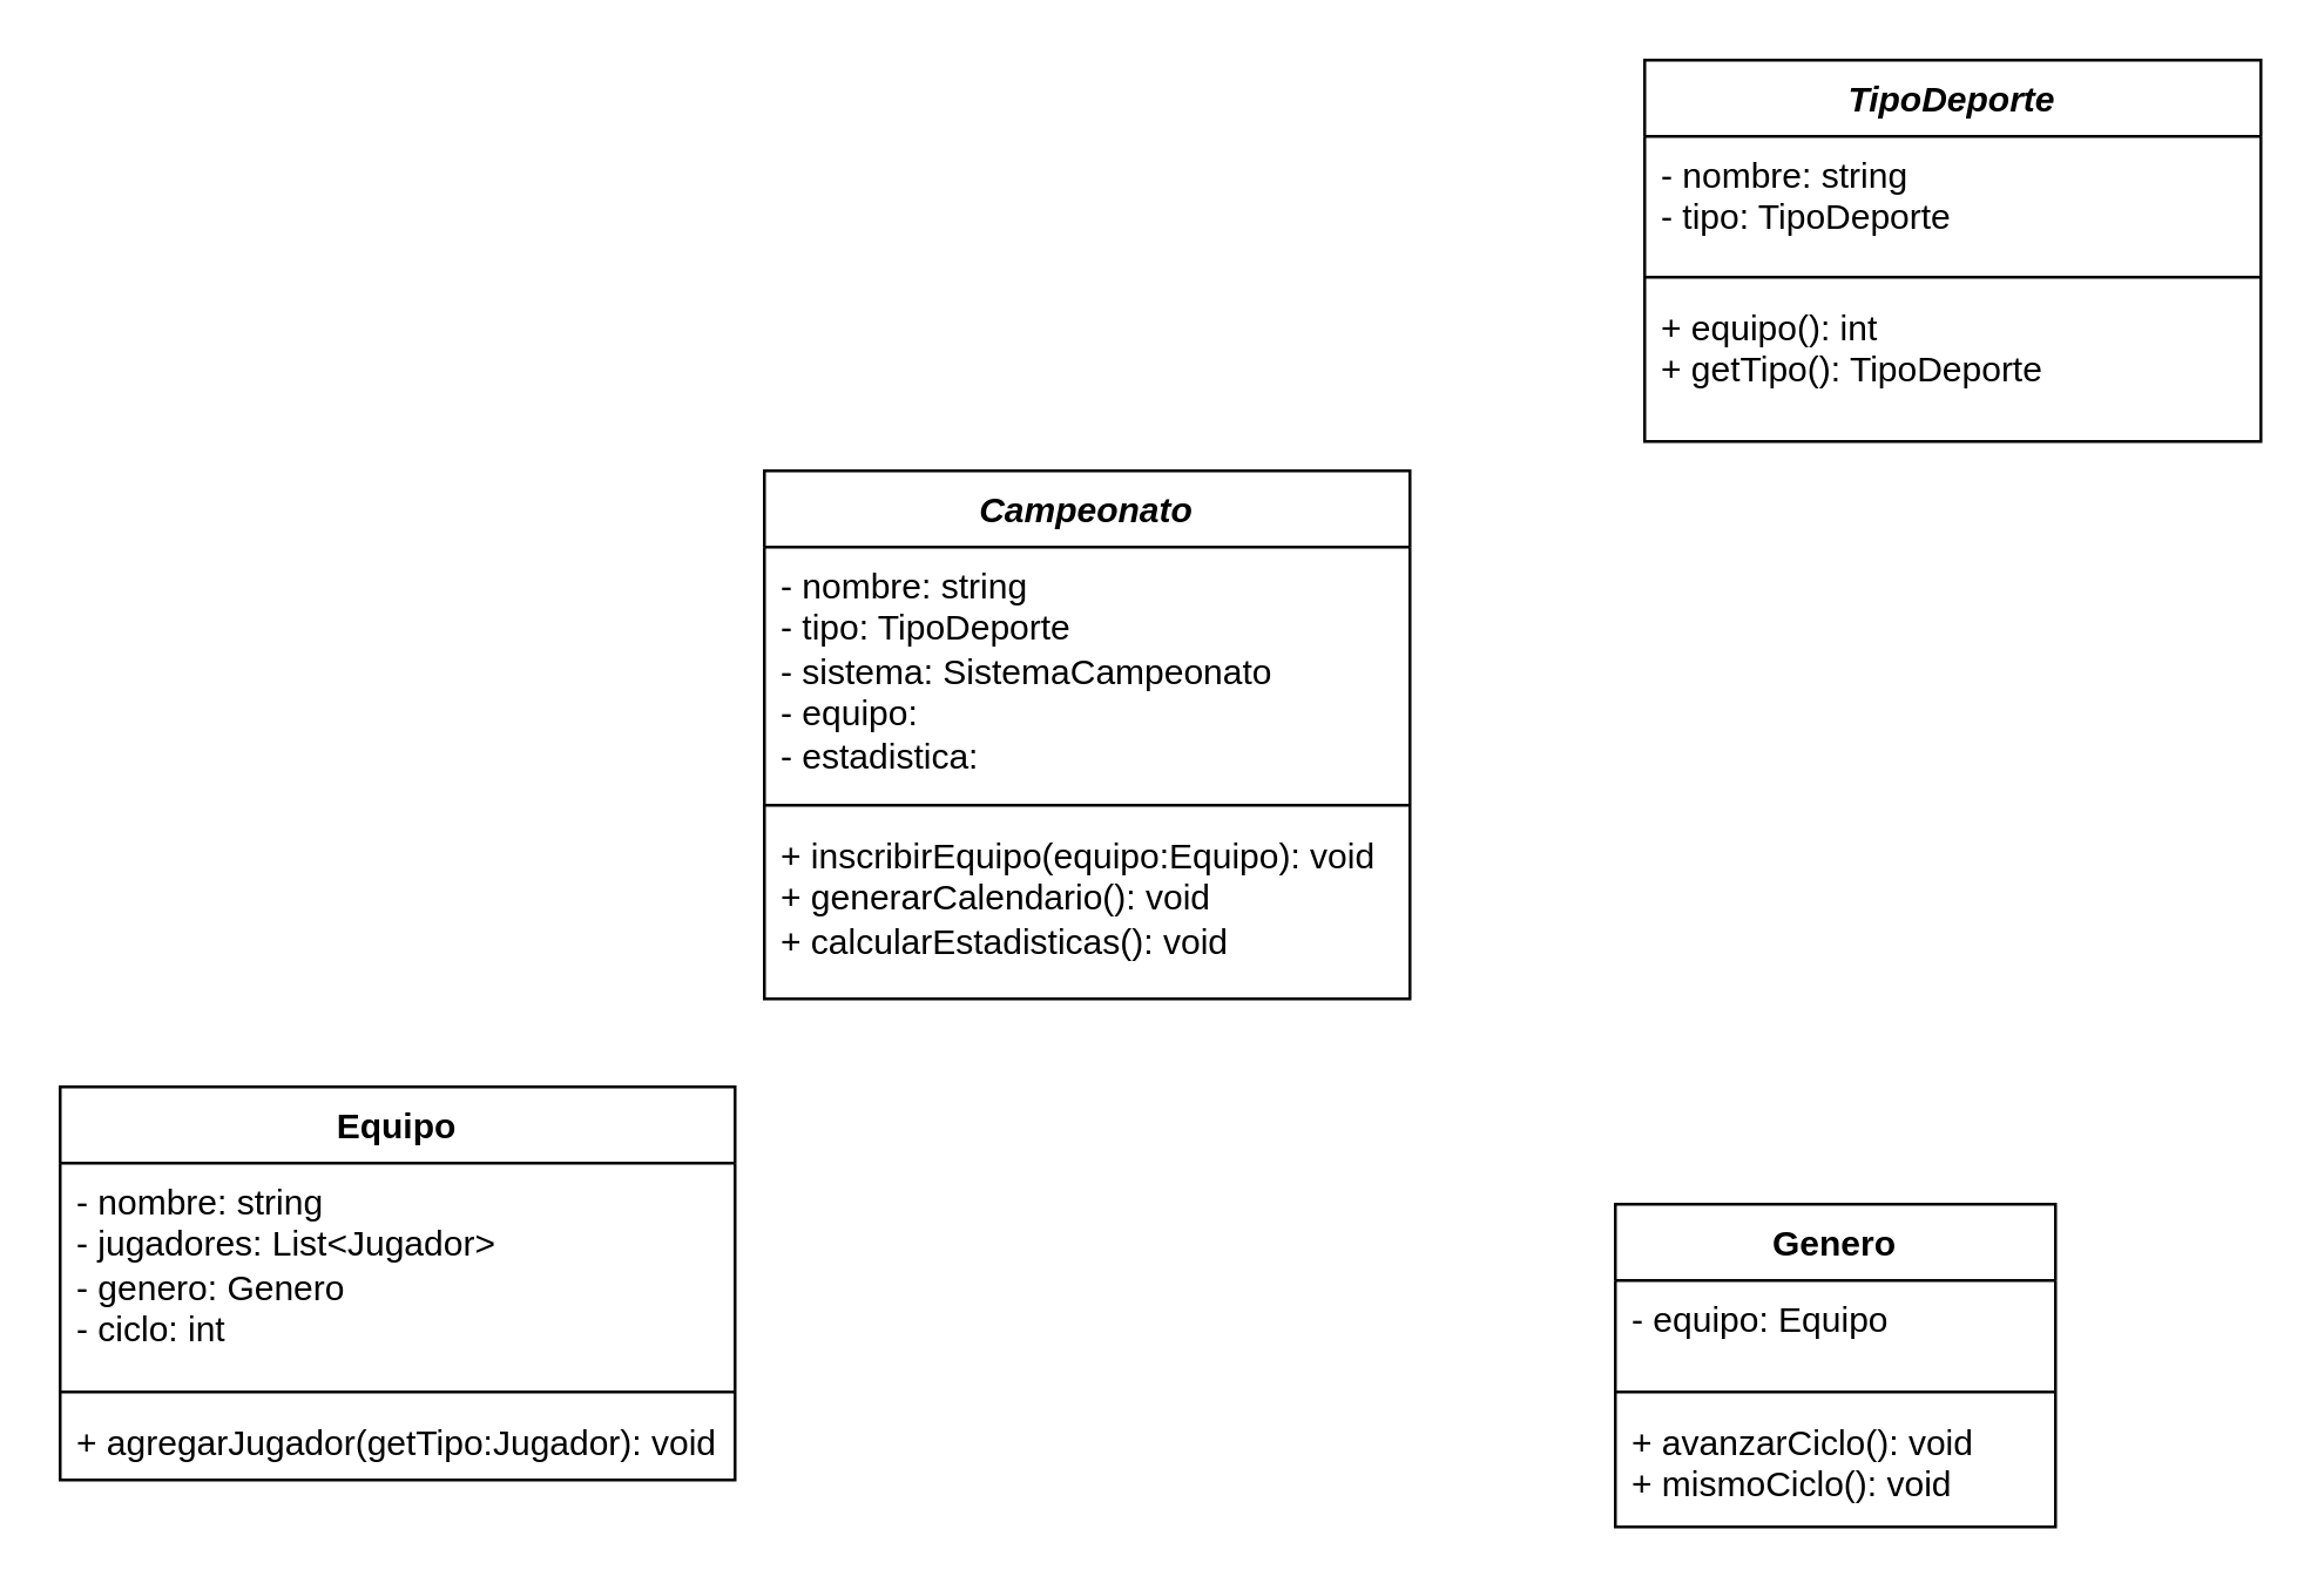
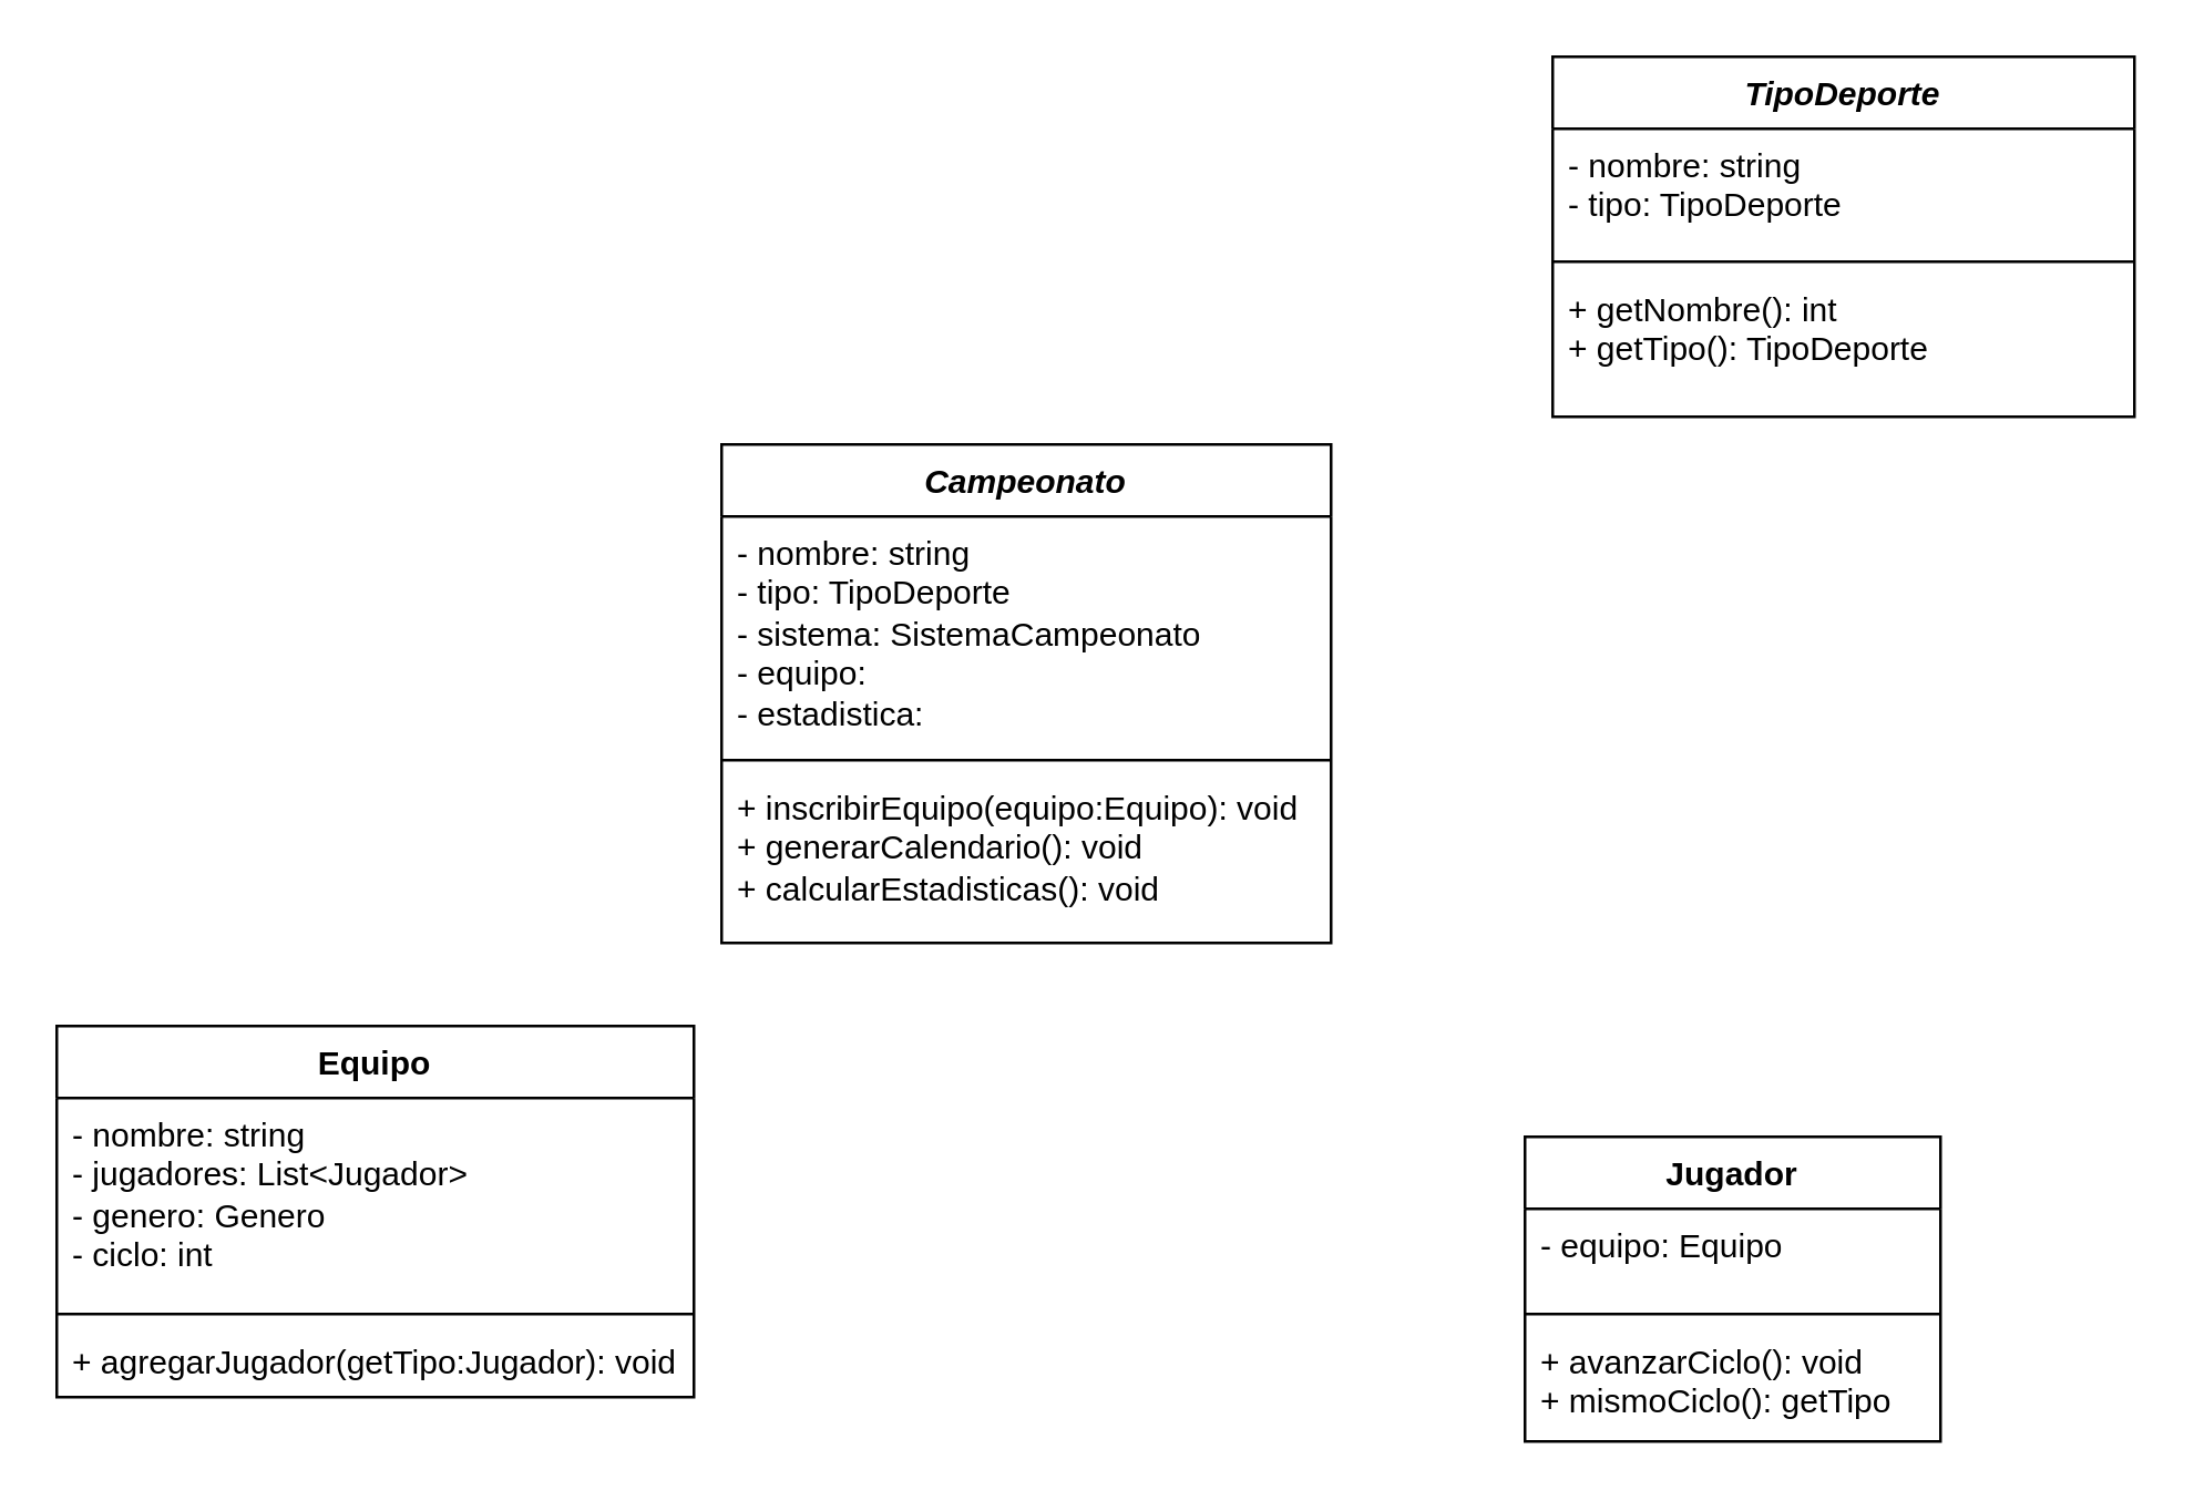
  <mxCell id="0" />
  <mxCell id="1" parent="0" />
  <mxCell id="2" value="&lt;i&gt;TipoDeporte&lt;/i&gt;" style="swimlane;fontStyle=1;align=center;verticalAlign=top;childLayout=stackLayout;horizontal=1;startSize=26;horizontalStack=0;resizeParent=1;resizeParentMax=0;resizeLast=0;collapsible=1;marginBottom=0;whiteSpace=wrap;html=1;" parent="1" vertex="1"><mxGeometry x="560" y="20" width="210" height="130" as="geometry" /></mxCell>
  <mxCell id="3" value="&lt;div&gt;- nombre: string&lt;/div&gt;&lt;div&gt;- tipo: TipoDeporte&lt;/div&gt;" style="text;strokeColor=none;fillColor=none;align=left;verticalAlign=top;spacingLeft=4;spacingRight=4;overflow=hidden;rotatable=0;points=[[0,0.5],[1,0.5]];portConstraint=eastwest;whiteSpace=wrap;html=1;" parent="2" vertex="1"><mxGeometry y="26" width="210" height="44" as="geometry" /></mxCell>
  <mxCell id="4" value="" style="line;strokeWidth=1;fillColor=none;align=left;verticalAlign=middle;spacingTop=-1;spacingLeft=3;spacingRight=3;rotatable=0;labelPosition=right;points=[];portConstraint=eastwest;strokeColor=inherit;" parent="2" vertex="1"><mxGeometry y="70" width="210" height="8" as="geometry" /></mxCell>
- <mxCell id="5" value="&lt;div&gt;&lt;span style=&quot;background-color: initial;&quot;&gt;+ equipo(): int&lt;/span&gt;&lt;br&gt;&lt;/div&gt;&lt;div&gt;+ getTipo(): TipoDeporte&lt;br&gt;&lt;/div&gt;" style="text;strokeColor=none;fillColor=none;align=left;verticalAlign=top;spacingLeft=4;spacingRight=4;overflow=hidden;rotatable=0;points=[[0,0.5],[1,0.5]];portConstraint=eastwest;whiteSpace=wrap;html=1;" parent="2" vertex="1"><mxGeometry y="78" width="210" height="52" as="geometry" /></mxCell>
+ <mxCell id="5" value="&lt;div&gt;&lt;span style=&quot;background-color: initial;&quot;&gt;+ getNombre(): int&lt;/span&gt;&lt;br&gt;&lt;/div&gt;&lt;div&gt;+ getTipo(): TipoDeporte&lt;br&gt;&lt;/div&gt;" style="text;strokeColor=none;fillColor=none;align=left;verticalAlign=top;spacingLeft=4;spacingRight=4;overflow=hidden;rotatable=0;points=[[0,0.5],[1,0.5]];portConstraint=eastwest;whiteSpace=wrap;html=1;" parent="2" vertex="1"><mxGeometry y="78" width="210" height="52" as="geometry" /></mxCell>
  <mxCell id="6" value="Equipo" style="swimlane;fontStyle=1;align=center;verticalAlign=top;childLayout=stackLayout;horizontal=1;startSize=26;horizontalStack=0;resizeParent=1;resizeParentMax=0;resizeLast=0;collapsible=1;marginBottom=0;whiteSpace=wrap;html=1;" parent="1" vertex="1"><mxGeometry x="20" y="370" width="230" height="134" as="geometry" /></mxCell>
  <mxCell id="7" value="- nombre: string&lt;div&gt;- jugadores: List&amp;lt;Jugador&amp;gt;&lt;/div&gt;&lt;div&gt;- genero: Genero&lt;/div&gt;&lt;div&gt;- ciclo: int&lt;/div&gt;" style="text;strokeColor=none;fillColor=none;align=left;verticalAlign=top;spacingLeft=4;spacingRight=4;overflow=hidden;rotatable=0;points=[[0,0.5],[1,0.5]];portConstraint=eastwest;whiteSpace=wrap;html=1;" parent="6" vertex="1"><mxGeometry y="26" width="230" height="74" as="geometry" /></mxCell>
  <mxCell id="8" value="" style="line;strokeWidth=1;fillColor=none;align=left;verticalAlign=middle;spacingTop=-1;spacingLeft=3;spacingRight=3;rotatable=0;labelPosition=right;points=[];portConstraint=eastwest;strokeColor=inherit;" parent="6" vertex="1"><mxGeometry y="100" width="230" height="8" as="geometry" /></mxCell>
  <mxCell id="9" value="+ agregarJugador(getTipo:Jugador): void" style="text;strokeColor=none;fillColor=none;align=left;verticalAlign=top;spacingLeft=4;spacingRight=4;overflow=hidden;rotatable=0;points=[[0,0.5],[1,0.5]];portConstraint=eastwest;whiteSpace=wrap;html=1;" parent="6" vertex="1"><mxGeometry y="108" width="230" height="26" as="geometry" /></mxCell>
  <mxCell id="10" value="&lt;i&gt;Campeonato&lt;/i&gt;" style="swimlane;fontStyle=1;align=center;verticalAlign=top;childLayout=stackLayout;horizontal=1;startSize=26;horizontalStack=0;resizeParent=1;resizeParentMax=0;resizeLast=0;collapsible=1;marginBottom=0;whiteSpace=wrap;html=1;" vertex="1" parent="1"><mxGeometry x="260" y="160" width="220" height="180" as="geometry" /></mxCell>
  <mxCell id="11" value="&lt;div&gt;- nombre: string&lt;/div&gt;&lt;div&gt;- tipo: TipoDeporte&lt;/div&gt;&lt;div&gt;- sistema: SistemaCampeonato&lt;/div&gt;&lt;div&gt;- equipo:&lt;/div&gt;&lt;div&gt;- estadistica:&lt;/div&gt;" style="text;strokeColor=none;fillColor=none;align=left;verticalAlign=top;spacingLeft=4;spacingRight=4;overflow=hidden;rotatable=0;points=[[0,0.5],[1,0.5]];portConstraint=eastwest;whiteSpace=wrap;html=1;" vertex="1" parent="10"><mxGeometry y="26" width="220" height="84" as="geometry" /></mxCell>
  <mxCell id="12" value="" style="line;strokeWidth=1;fillColor=none;align=left;verticalAlign=middle;spacingTop=-1;spacingLeft=3;spacingRight=3;rotatable=0;labelPosition=right;points=[];portConstraint=eastwest;strokeColor=inherit;" vertex="1" parent="10"><mxGeometry y="110" width="220" height="8" as="geometry" /></mxCell>
  <mxCell id="13" value="&lt;div&gt;+ inscribirEquipo(equipo:Equipo): void&lt;/div&gt;&lt;div&gt;+ generarCalendario(): void&lt;/div&gt;&lt;div&gt;+ calcularEstadisticas(): void&lt;/div&gt;" style="text;strokeColor=none;fillColor=none;align=left;verticalAlign=top;spacingLeft=4;spacingRight=4;overflow=hidden;rotatable=0;points=[[0,0.5],[1,0.5]];portConstraint=eastwest;whiteSpace=wrap;html=1;" vertex="1" parent="10"><mxGeometry y="118" width="220" height="62" as="geometry" /></mxCell>
- <mxCell id="14" value="Genero" style="swimlane;fontStyle=1;align=center;verticalAlign=top;childLayout=stackLayout;horizontal=1;startSize=26;horizontalStack=0;resizeParent=1;resizeParentMax=0;resizeLast=0;collapsible=1;marginBottom=0;whiteSpace=wrap;html=1;" vertex="1" parent="1"><mxGeometry x="550" y="410" width="150" height="110" as="geometry" /></mxCell>
+ <mxCell id="14" value="Jugador" style="swimlane;fontStyle=1;align=center;verticalAlign=top;childLayout=stackLayout;horizontal=1;startSize=26;horizontalStack=0;resizeParent=1;resizeParentMax=0;resizeLast=0;collapsible=1;marginBottom=0;whiteSpace=wrap;html=1;" vertex="1" parent="1"><mxGeometry x="550" y="410" width="150" height="110" as="geometry" /></mxCell>
  <mxCell id="15" value="- equipo: Equipo" style="text;strokeColor=none;fillColor=none;align=left;verticalAlign=top;spacingLeft=4;spacingRight=4;overflow=hidden;rotatable=0;points=[[0,0.5],[1,0.5]];portConstraint=eastwest;whiteSpace=wrap;html=1;" vertex="1" parent="14"><mxGeometry y="26" width="150" height="34" as="geometry" /></mxCell>
  <mxCell id="16" value="" style="line;strokeWidth=1;fillColor=none;align=left;verticalAlign=middle;spacingTop=-1;spacingLeft=3;spacingRight=3;rotatable=0;labelPosition=right;points=[];portConstraint=eastwest;strokeColor=inherit;" vertex="1" parent="14"><mxGeometry y="60" width="150" height="8" as="geometry" /></mxCell>
- <mxCell id="17" value="+ avanzarCiclo(): void&lt;div&gt;+ mismoCiclo(): void&lt;/div&gt;" style="text;strokeColor=none;fillColor=none;align=left;verticalAlign=top;spacingLeft=4;spacingRight=4;overflow=hidden;rotatable=0;points=[[0,0.5],[1,0.5]];portConstraint=eastwest;whiteSpace=wrap;html=1;" vertex="1" parent="14"><mxGeometry y="68" width="150" height="42" as="geometry" /></mxCell>
+ <mxCell id="17" value="+ avanzarCiclo(): void&lt;div&gt;+ mismoCiclo(): getTipo&lt;/div&gt;" style="text;strokeColor=none;fillColor=none;align=left;verticalAlign=top;spacingLeft=4;spacingRight=4;overflow=hidden;rotatable=0;points=[[0,0.5],[1,0.5]];portConstraint=eastwest;whiteSpace=wrap;html=1;" vertex="1" parent="14"><mxGeometry y="68" width="150" height="42" as="geometry" /></mxCell>
